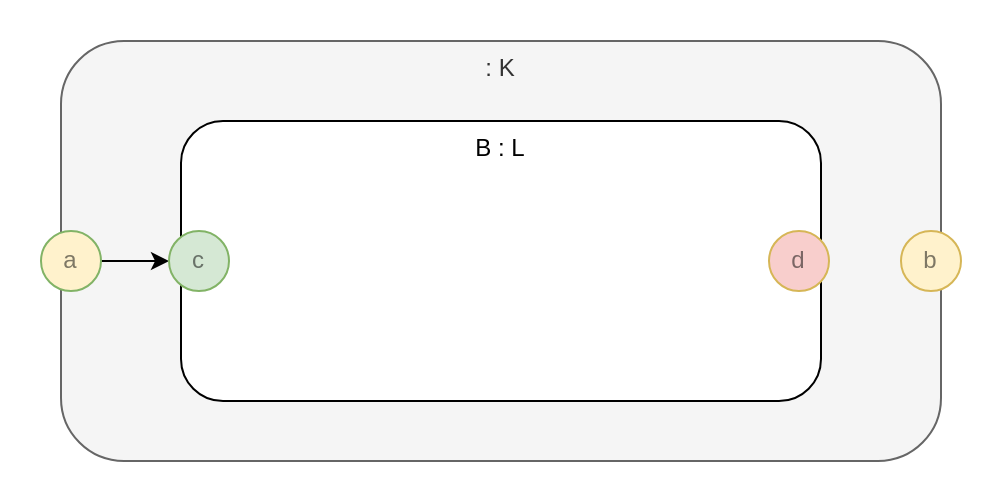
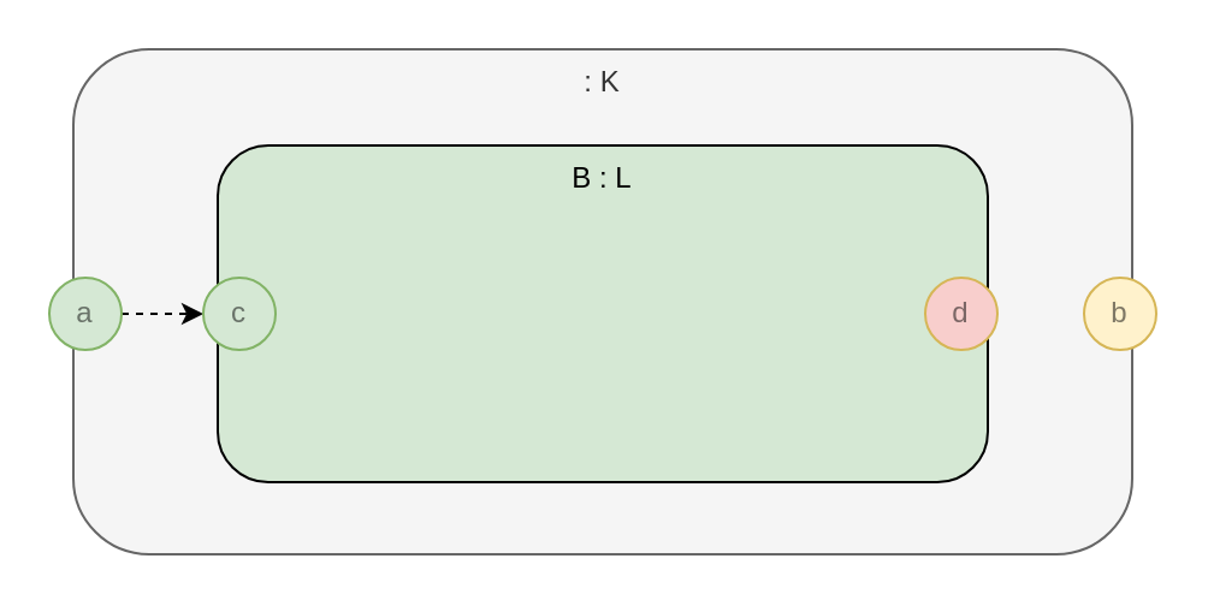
  <mxCell id="0" />
  <mxCell id="1" parent="0" />
  <mxCell id="2" value=": K" style="rounded=1;whiteSpace=wrap;html=1;verticalAlign=top;fillColor=#f5f5f5;strokeColor=#666666;fontColor=#333333;" vertex="1" parent="1"><mxGeometry x="30" y="20" width="440" height="210" as="geometry" /></mxCell>
- <mxCell id="3" value="B : L" style="rounded=1;whiteSpace=wrap;html=1;verticalAlign=top;" vertex="1" parent="1"><mxGeometry x="90" y="60" width="320" height="140" as="geometry" /></mxCell>
+ <mxCell id="3" value="B : L" style="rounded=1;whiteSpace=wrap;html=1;verticalAlign=top;fillColor=#d5e8d4;" vertex="1" parent="1"><mxGeometry x="90" y="60" width="320" height="140" as="geometry" /></mxCell>
  <mxCell id="4" value="b" style="ellipse;whiteSpace=wrap;html=1;aspect=fixed;fillColor=#fff2cc;align=center;strokeColor=#d6b656;textOpacity=50;" vertex="1" parent="1"><mxGeometry x="450" y="115" width="30" height="30" as="geometry" /></mxCell>
- <mxCell id="5" style="edgeStyle=orthogonalEdgeStyle;rounded=0;orthogonalLoop=1;jettySize=auto;html=1;exitX=1;exitY=0.5;exitDx=0;exitDy=0;entryX=0;entryY=0.5;entryDx=0;entryDy=0;" edge="1" parent="1" source="6" target="7"><mxGeometry relative="1" as="geometry" /></mxCell>
- <mxCell id="6" value="a" style="ellipse;whiteSpace=wrap;html=1;aspect=fixed;fillColor=#fff2cc;align=center;strokeColor=#82b366;textOpacity=50;" vertex="1" parent="1"><mxGeometry x="20" y="115" width="30" height="30" as="geometry" /></mxCell>
+ <mxCell id="5" style="edgeStyle=orthogonalEdgeStyle;rounded=0;orthogonalLoop=1;jettySize=auto;html=1;exitX=1;exitY=0.5;exitDx=0;exitDy=0;entryX=0;entryY=0.5;entryDx=0;entryDy=0;dashed=1;" edge="1" parent="1" source="6" target="7"><mxGeometry relative="1" as="geometry" /></mxCell>
+ <mxCell id="6" value="a" style="ellipse;whiteSpace=wrap;html=1;aspect=fixed;fillColor=#d5e8d4;align=center;strokeColor=#82b366;textOpacity=50;" vertex="1" parent="1"><mxGeometry x="20" y="115" width="30" height="30" as="geometry" /></mxCell>
  <mxCell id="7" value="c" style="ellipse;whiteSpace=wrap;html=1;aspect=fixed;fillColor=#d5e8d4;align=center;strokeColor=#82b366;textOpacity=50;" vertex="1" parent="1"><mxGeometry x="84" y="115" width="30" height="30" as="geometry" /></mxCell>
  <mxCell id="8" value="d" style="ellipse;whiteSpace=wrap;html=1;aspect=fixed;fillColor=#f8cecc;align=center;strokeColor=#d6b656;textOpacity=50;" vertex="1" parent="1"><mxGeometry x="384" y="115" width="30" height="30" as="geometry" /></mxCell>
